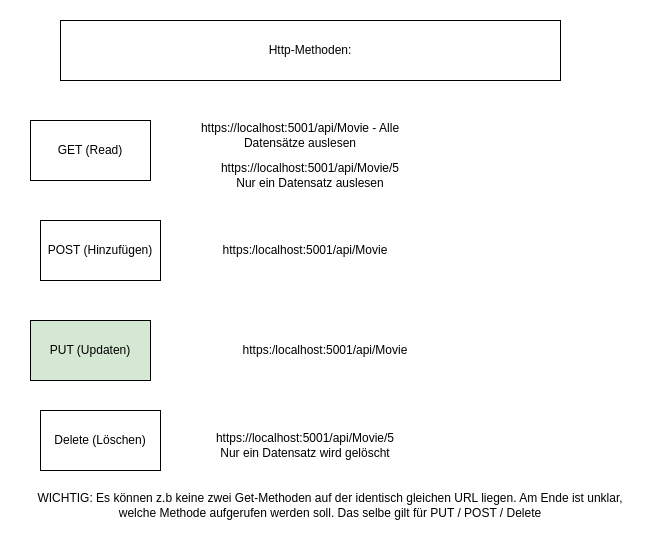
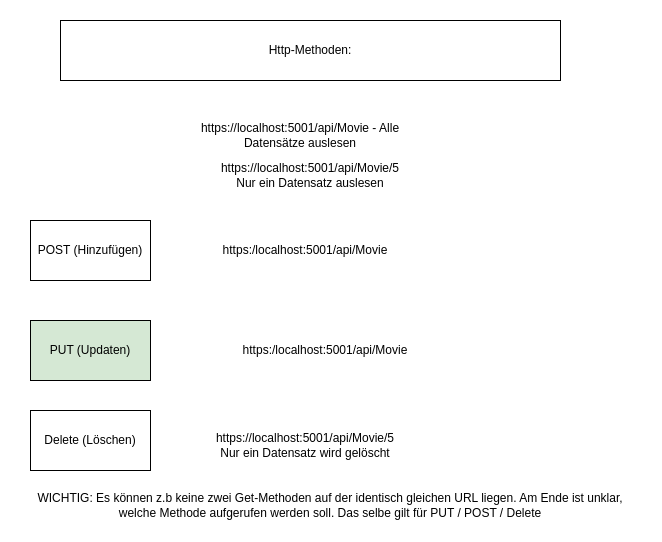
  <mxCell id="0" />
  <mxCell id="1" parent="0" />
  <mxCell id="2" value="Http-Methoden:" style="rounded=0;whiteSpace=wrap;html=1;" vertex="1" parent="1"><mxGeometry x="60" y="20" width="500" height="60" as="geometry" /></mxCell>
- <mxCell id="3" value="GET (Read)" style="rounded=0;whiteSpace=wrap;html=1;" vertex="1" parent="1"><mxGeometry x="30" y="120" width="120" height="60" as="geometry" /></mxCell>
  <mxCell id="4" value="https://localhost:5001/api/Movie - Alle Datensätze auslesen" style="text;html=1;strokeColor=none;fillColor=none;align=center;verticalAlign=middle;whiteSpace=wrap;rounded=0;" vertex="1" parent="1"><mxGeometry x="170" y="120" width="260" height="30" as="geometry" /></mxCell>
  <mxCell id="5" value="https://localhost:5001/api/Movie/5 Nur ein Datensatz auslesen" style="text;html=1;strokeColor=none;fillColor=none;align=center;verticalAlign=middle;whiteSpace=wrap;rounded=0;" vertex="1" parent="1"><mxGeometry x="210" y="160" width="200" height="30" as="geometry" /></mxCell>
- <mxCell id="6" value="POST (Hinzufügen)" style="rounded=0;whiteSpace=wrap;html=1;" vertex="1" parent="1"><mxGeometry x="40" y="220" width="120" height="60" as="geometry" /></mxCell>
+ <mxCell id="6" value="POST (Hinzufügen)" style="rounded=0;whiteSpace=wrap;html=1;" vertex="1" parent="1"><mxGeometry x="30" y="220" width="120" height="60" as="geometry" /></mxCell>
  <mxCell id="7" value="https:/localhost:5001/api/Movie" style="text;html=1;strokeColor=none;fillColor=none;align=center;verticalAlign=middle;whiteSpace=wrap;rounded=0;" vertex="1" parent="1"><mxGeometry x="210" y="335" width="230" height="30" as="geometry" /></mxCell>
  <mxCell id="8" value="PUT (Updaten)" style="rounded=0;whiteSpace=wrap;html=1;fillColor=#d5e8d4;" vertex="1" parent="1"><mxGeometry x="30" y="320" width="120" height="60" as="geometry" /></mxCell>
  <mxCell id="9" value="https:/localhost:5001/api/Movie" style="text;html=1;strokeColor=none;fillColor=none;align=center;verticalAlign=middle;whiteSpace=wrap;rounded=0;" vertex="1" parent="1"><mxGeometry x="190" y="235" width="230" height="30" as="geometry" /></mxCell>
- <mxCell id="10" value="Delete (Löschen)" style="rounded=0;whiteSpace=wrap;html=1;" vertex="1" parent="1"><mxGeometry x="40" y="410" width="120" height="60" as="geometry" /></mxCell>
+ <mxCell id="10" value="Delete (Löschen)" style="rounded=0;whiteSpace=wrap;html=1;" vertex="1" parent="1"><mxGeometry x="30" y="410" width="120" height="60" as="geometry" /></mxCell>
  <mxCell id="11" value="https://localhost:5001/api/Movie/5 Nur ein Datensatz wird gelöscht" style="text;html=1;strokeColor=none;fillColor=none;align=center;verticalAlign=middle;whiteSpace=wrap;rounded=0;" vertex="1" parent="1"><mxGeometry x="205" y="430" width="200" height="30" as="geometry" /></mxCell>
  <mxCell id="12" value="WICHTIG: Es können z.b keine zwei Get-Methoden auf der identisch gleichen URL liegen. Am Ende ist unklar, welche Methode aufgerufen werden soll. Das selbe gilt für PUT / POST / Delete" style="text;html=1;strokeColor=none;fillColor=none;align=center;verticalAlign=middle;whiteSpace=wrap;rounded=0;" vertex="1" parent="1"><mxGeometry x="20" y="490" width="620" height="30" as="geometry" /></mxCell>
